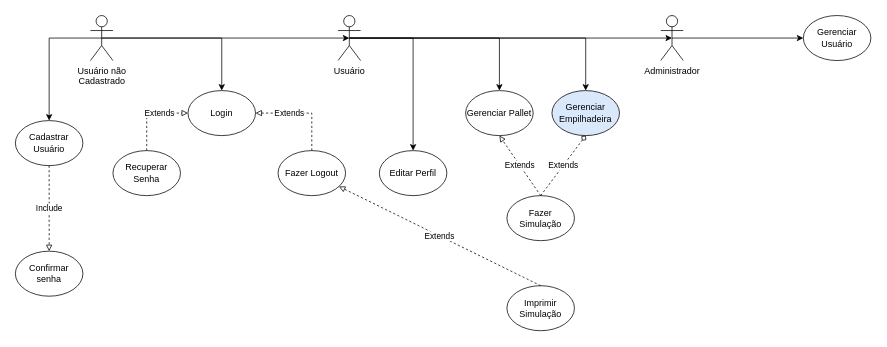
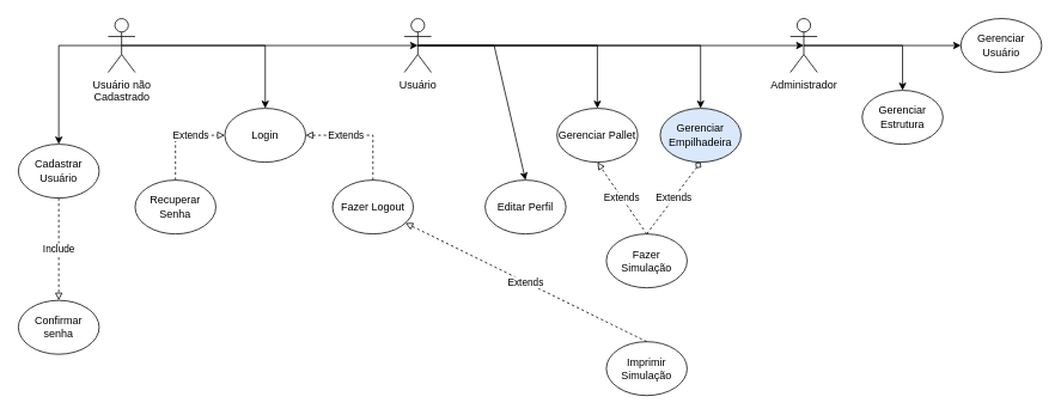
  <mxCell id="0" />
  <mxCell id="1" parent="0" />
  <mxCell id="2" value="Usuário" style="shape=umlActor;verticalLabelPosition=bottom;verticalAlign=top;html=1;outlineConnect=0;" parent="1" vertex="1"><mxGeometry x="450" y="20" width="30" height="60" as="geometry" /></mxCell>
+ <mxCell id="3" style="edgeStyle=orthogonalEdgeStyle;rounded=0;orthogonalLoop=1;jettySize=auto;html=1;exitX=0.5;exitY=0.5;exitDx=0;exitDy=0;exitPerimeter=0;entryX=0.5;entryY=0;entryDx=0;entryDy=0;" parent="1" source="5" target="11" edge="1"><mxGeometry relative="1" as="geometry" /></mxCell>
  <mxCell id="4" style="edgeStyle=orthogonalEdgeStyle;rounded=0;orthogonalLoop=1;jettySize=auto;html=1;exitX=0.5;exitY=0.5;exitDx=0;exitDy=0;exitPerimeter=0;entryX=0;entryY=0.5;entryDx=0;entryDy=0;" parent="1" source="5" target="15" edge="1"><mxGeometry relative="1" as="geometry" /></mxCell>
  <mxCell id="5" value="Administrador" style="shape=umlActor;verticalLabelPosition=bottom;verticalAlign=top;html=1;outlineConnect=0;" parent="1" vertex="1"><mxGeometry x="880" y="20" width="30" height="60" as="geometry" /></mxCell>
  <mxCell id="6" value="Cadastrar Usuário" style="ellipse;whiteSpace=wrap;html=1;" parent="1" vertex="1"><mxGeometry x="20" y="160" width="90" height="60" as="geometry" /></mxCell>
  <mxCell id="7" value="Confirmar senha" style="ellipse;whiteSpace=wrap;html=1;" parent="1" vertex="1"><mxGeometry x="20" y="334" width="90" height="60" as="geometry" /></mxCell>
  <mxCell id="8" value="Login" style="ellipse;whiteSpace=wrap;html=1;" parent="1" vertex="1"><mxGeometry x="250" y="120" width="90" height="60" as="geometry" /></mxCell>
  <mxCell id="9" value="Gerenciar Pallet" style="ellipse;whiteSpace=wrap;html=1;" parent="1" vertex="1"><mxGeometry x="620" y="120" width="90" height="60" as="geometry" /></mxCell>
  <mxCell id="10" value="Gerenciar Empilhadeira" style="ellipse;whiteSpace=wrap;html=1;fillColor=#dae8fc;" parent="1" vertex="1"><mxGeometry x="735" y="120" width="90" height="60" as="geometry" /></mxCell>
+ <mxCell id="11" value="Gerenciar Estrutura" style="ellipse;whiteSpace=wrap;html=1;" parent="1" vertex="1"><mxGeometry x="960" y="100" width="90" height="60" as="geometry" /></mxCell>
  <mxCell id="12" value="Fazer Simulação" style="ellipse;whiteSpace=wrap;html=1;" parent="1" vertex="1"><mxGeometry x="675" y="260" width="90" height="60" as="geometry" /></mxCell>
  <mxCell id="13" value="Fazer Logout" style="ellipse;whiteSpace=wrap;html=1;" parent="1" vertex="1"><mxGeometry x="370" y="200" width="90" height="60" as="geometry" /></mxCell>
  <mxCell id="14" value="Recuperar Senha" style="ellipse;whiteSpace=wrap;html=1;" parent="1" vertex="1"><mxGeometry x="150" y="200" width="90" height="60" as="geometry" /></mxCell>
  <mxCell id="15" value="Gerenciar Usuário" style="ellipse;whiteSpace=wrap;html=1;" parent="1" vertex="1"><mxGeometry x="1070" y="20" width="90" height="60" as="geometry" /></mxCell>
- <mxCell id="16" value="Editar Perfil" style="ellipse;whiteSpace=wrap;html=1;" parent="1" vertex="1"><mxGeometry x="505" y="200" width="90" height="60" as="geometry" /></mxCell>
+ <mxCell id="16" value="Editar Perfil" style="ellipse;whiteSpace=wrap;html=1;" parent="1" vertex="1"><mxGeometry x="540" y="200" width="90" height="60" as="geometry" /></mxCell>
  <mxCell id="17" value="Imprimir Simulação" style="ellipse;whiteSpace=wrap;html=1;" parent="1" vertex="1"><mxGeometry x="675" y="380" width="90" height="60" as="geometry" /></mxCell>
  <mxCell id="18" value="Include" style="endArrow=block;endFill=0;html=1;rounded=0;exitX=0.5;exitY=1;exitDx=0;exitDy=0;entryX=0.5;entryY=0;entryDx=0;entryDy=0;dashed=1;" parent="1" source="6" target="7" edge="1"><mxGeometry width="160" relative="1" as="geometry"><mxPoint x="110" y="250" as="sourcePoint" /><mxPoint x="270" y="250" as="targetPoint" /></mxGeometry></mxCell>
  <mxCell id="19" value="Extends" style="endArrow=block;endFill=0;html=1;rounded=0;exitX=0.5;exitY=0;exitDx=0;exitDy=0;entryX=0;entryY=0.5;entryDx=0;entryDy=0;dashed=1;" parent="1" source="14" target="8" edge="1"><mxGeometry x="0.278" width="160" relative="1" as="geometry"><mxPoint x="440" y="310" as="sourcePoint" /><mxPoint x="695" y="170" as="targetPoint" /><Array as="points"><mxPoint x="195" y="150" /></Array><mxPoint as="offset" /></mxGeometry></mxCell>
  <mxCell id="20" value="Extends" style="endArrow=block;endFill=0;html=1;rounded=0;exitX=0.5;exitY=0;exitDx=0;exitDy=0;entryX=0.5;entryY=1;entryDx=0;entryDy=0;dashed=1;" parent="1" source="12" target="9" edge="1"><mxGeometry width="160" relative="1" as="geometry"><mxPoint x="585" y="290" as="sourcePoint" /><mxPoint x="745" y="290" as="targetPoint" /></mxGeometry></mxCell>
  <mxCell id="21" value="Extends" style="endArrow=diamond;endFill=0;html=1;rounded=0;entryX=0.5;entryY=1;entryDx=0;entryDy=0;exitX=0.5;exitY=0;exitDx=0;exitDy=0;dashed=1;" parent="1" source="12" target="10" edge="1"><mxGeometry width="160" relative="1" as="geometry"><mxPoint x="585" y="290" as="sourcePoint" /><mxPoint x="745" y="290" as="targetPoint" /></mxGeometry></mxCell>
  <mxCell id="22" value="Extends" style="endArrow=block;endFill=0;html=1;rounded=0;exitX=0.5;exitY=0;exitDx=0;exitDy=0;dashed=1;" parent="1" source="17" target="13" edge="1"><mxGeometry width="160" relative="1" as="geometry"><mxPoint x="693" y="310" as="sourcePoint" /><mxPoint x="853" y="310" as="targetPoint" /></mxGeometry></mxCell>
  <mxCell id="23" value="Extends" style="endArrow=block;endFill=0;html=1;rounded=0;exitX=0.5;exitY=0;exitDx=0;exitDy=0;entryX=1;entryY=0.5;entryDx=0;entryDy=0;dashed=1;" parent="1" source="13" target="8" edge="1"><mxGeometry x="0.278" width="160" relative="1" as="geometry"><mxPoint x="830" y="210" as="sourcePoint" /><mxPoint x="960" y="160" as="targetPoint" /><Array as="points"><mxPoint x="415" y="150" /></Array><mxPoint as="offset" /></mxGeometry></mxCell>
  <mxCell id="24" value="Usuário não&lt;div&gt;Cadastrado&lt;/div&gt;" style="shape=umlActor;verticalLabelPosition=bottom;verticalAlign=top;html=1;outlineConnect=0;" parent="1" vertex="1"><mxGeometry x="120" y="20" width="30" height="60" as="geometry" /></mxCell>
  <mxCell id="25" value="" style="endArrow=classic;html=1;rounded=0;exitX=0.5;exitY=0.5;exitDx=0;exitDy=0;exitPerimeter=0;entryX=0.5;entryY=0.5;entryDx=0;entryDy=0;entryPerimeter=0;" parent="1" source="2" target="5" edge="1"><mxGeometry width="50" height="50" relative="1" as="geometry"><mxPoint x="620" y="240" as="sourcePoint" /><mxPoint x="670" y="190" as="targetPoint" /></mxGeometry></mxCell>
  <mxCell id="26" value="" style="endArrow=classic;html=1;rounded=0;exitX=0.5;exitY=0.5;exitDx=0;exitDy=0;exitPerimeter=0;entryX=0.5;entryY=0;entryDx=0;entryDy=0;" parent="1" source="24" target="6" edge="1"><mxGeometry width="50" height="50" relative="1" as="geometry"><mxPoint x="240" y="400" as="sourcePoint" /><mxPoint x="400" y="440" as="targetPoint" /><Array as="points"><mxPoint x="65" y="50" /></Array></mxGeometry></mxCell>
  <mxCell id="27" value="" style="endArrow=classic;html=1;rounded=0;exitX=0.5;exitY=0.5;exitDx=0;exitDy=0;exitPerimeter=0;entryX=0.5;entryY=0.5;entryDx=0;entryDy=0;entryPerimeter=0;" parent="1" source="24" target="2" edge="1"><mxGeometry width="50" height="50" relative="1" as="geometry"><mxPoint x="230" y="220" as="sourcePoint" /><mxPoint x="280" y="170" as="targetPoint" /></mxGeometry></mxCell>
  <mxCell id="28" value="" style="endArrow=classic;html=1;rounded=0;exitX=0.5;exitY=0.5;exitDx=0;exitDy=0;exitPerimeter=0;" parent="1" source="24" target="8" edge="1"><mxGeometry width="50" height="50" relative="1" as="geometry"><mxPoint x="190" y="80" as="sourcePoint" /><mxPoint x="380" y="320" as="targetPoint" /><Array as="points"><mxPoint x="295" y="50" /></Array></mxGeometry></mxCell>
  <mxCell id="29" value="" style="endArrow=classic;html=1;rounded=0;exitX=0.5;exitY=0.5;exitDx=0;exitDy=0;exitPerimeter=0;entryX=0.5;entryY=0;entryDx=0;entryDy=0;" parent="1" source="2" target="16" edge="1"><mxGeometry width="50" height="50" relative="1" as="geometry"><mxPoint x="470" y="380" as="sourcePoint" /><mxPoint x="520" y="330" as="targetPoint" /><Array as="points"><mxPoint x="550" y="50" /></Array></mxGeometry></mxCell>
  <mxCell id="30" value="" style="endArrow=classic;html=1;rounded=0;exitX=0.5;exitY=0.5;exitDx=0;exitDy=0;exitPerimeter=0;entryX=0.5;entryY=0;entryDx=0;entryDy=0;" parent="1" source="2" target="9" edge="1"><mxGeometry width="50" height="50" relative="1" as="geometry"><mxPoint x="390" y="330" as="sourcePoint" /><mxPoint x="500" y="360" as="targetPoint" /><Array as="points"><mxPoint x="665" y="50" /></Array></mxGeometry></mxCell>
  <mxCell id="31" value="" style="endArrow=classic;html=1;rounded=0;exitX=0.5;exitY=0.5;exitDx=0;exitDy=0;exitPerimeter=0;entryX=0.5;entryY=0;entryDx=0;entryDy=0;" parent="1" source="2" target="10" edge="1"><mxGeometry width="50" height="50" relative="1" as="geometry"><mxPoint x="540" y="410" as="sourcePoint" /><mxPoint x="590" y="360" as="targetPoint" /><Array as="points"><mxPoint x="780" y="50" /></Array></mxGeometry></mxCell>
